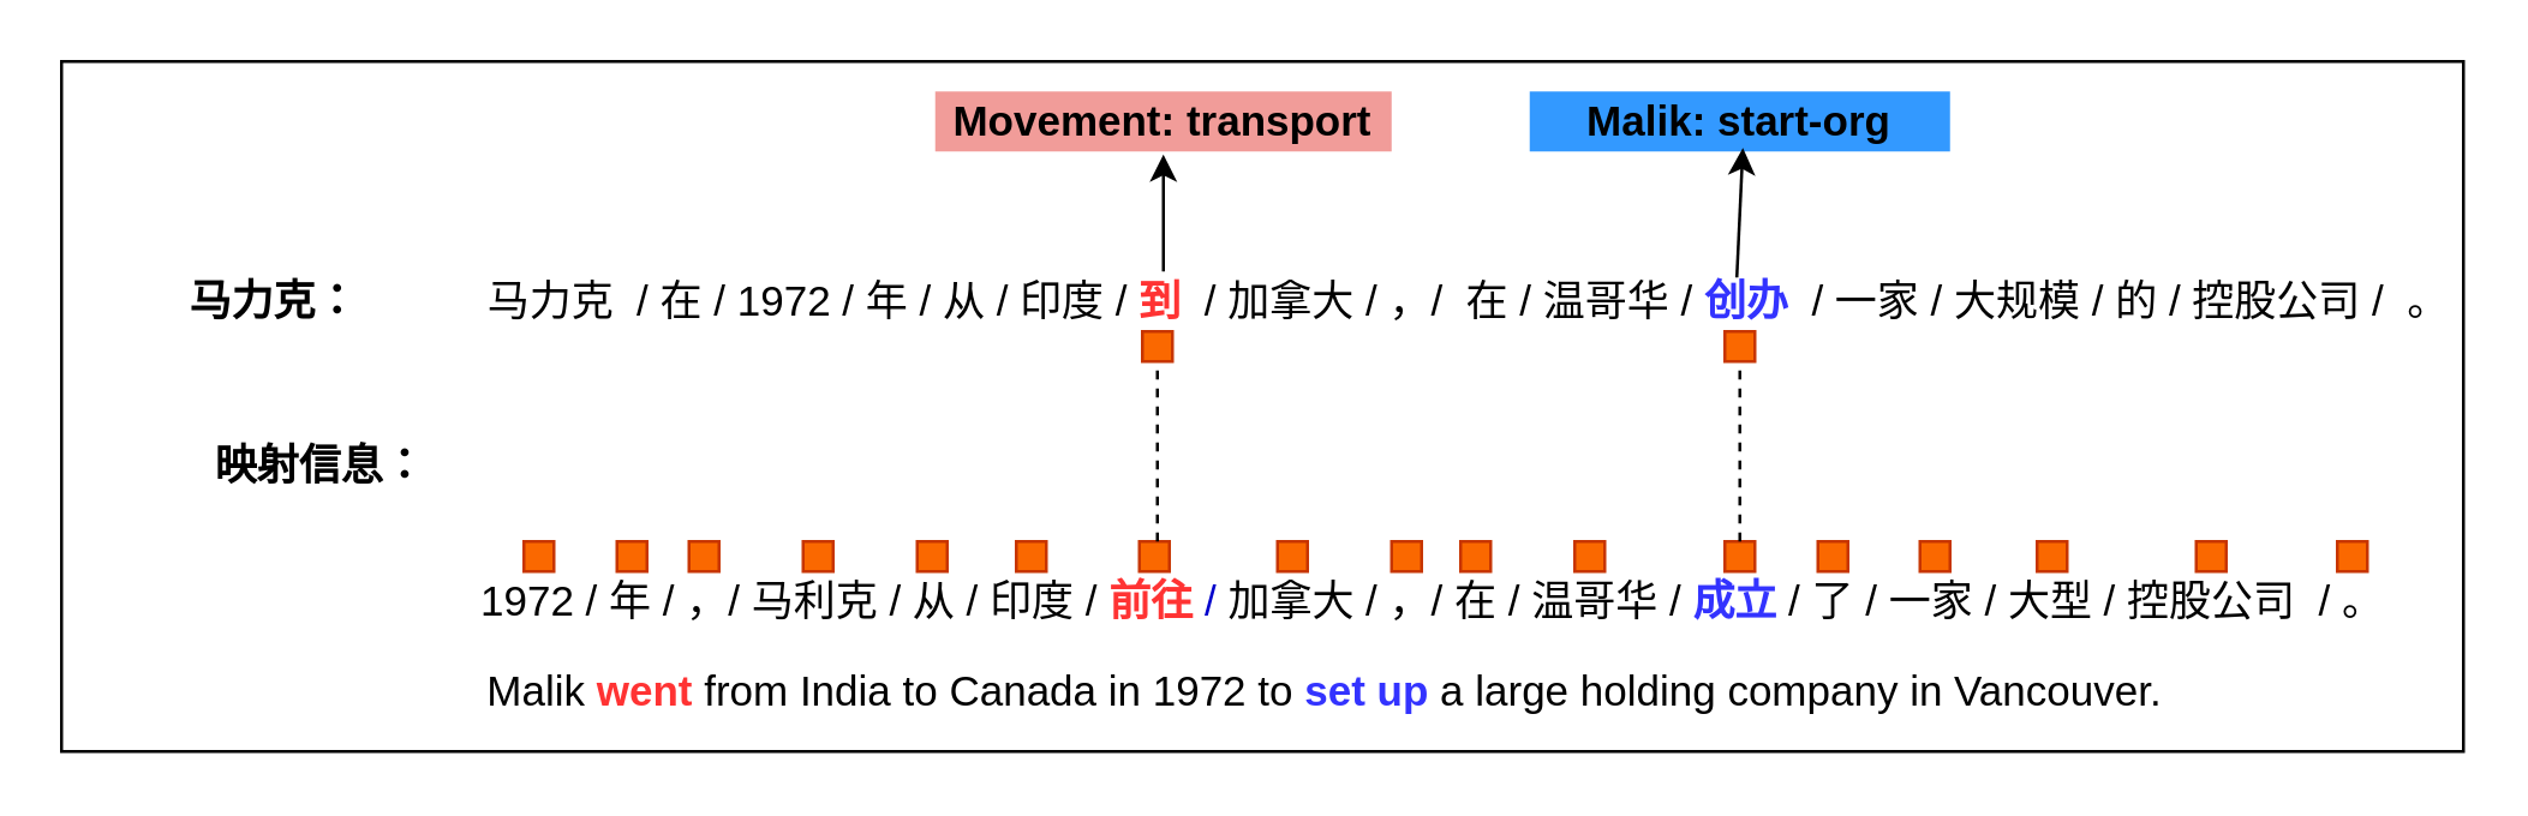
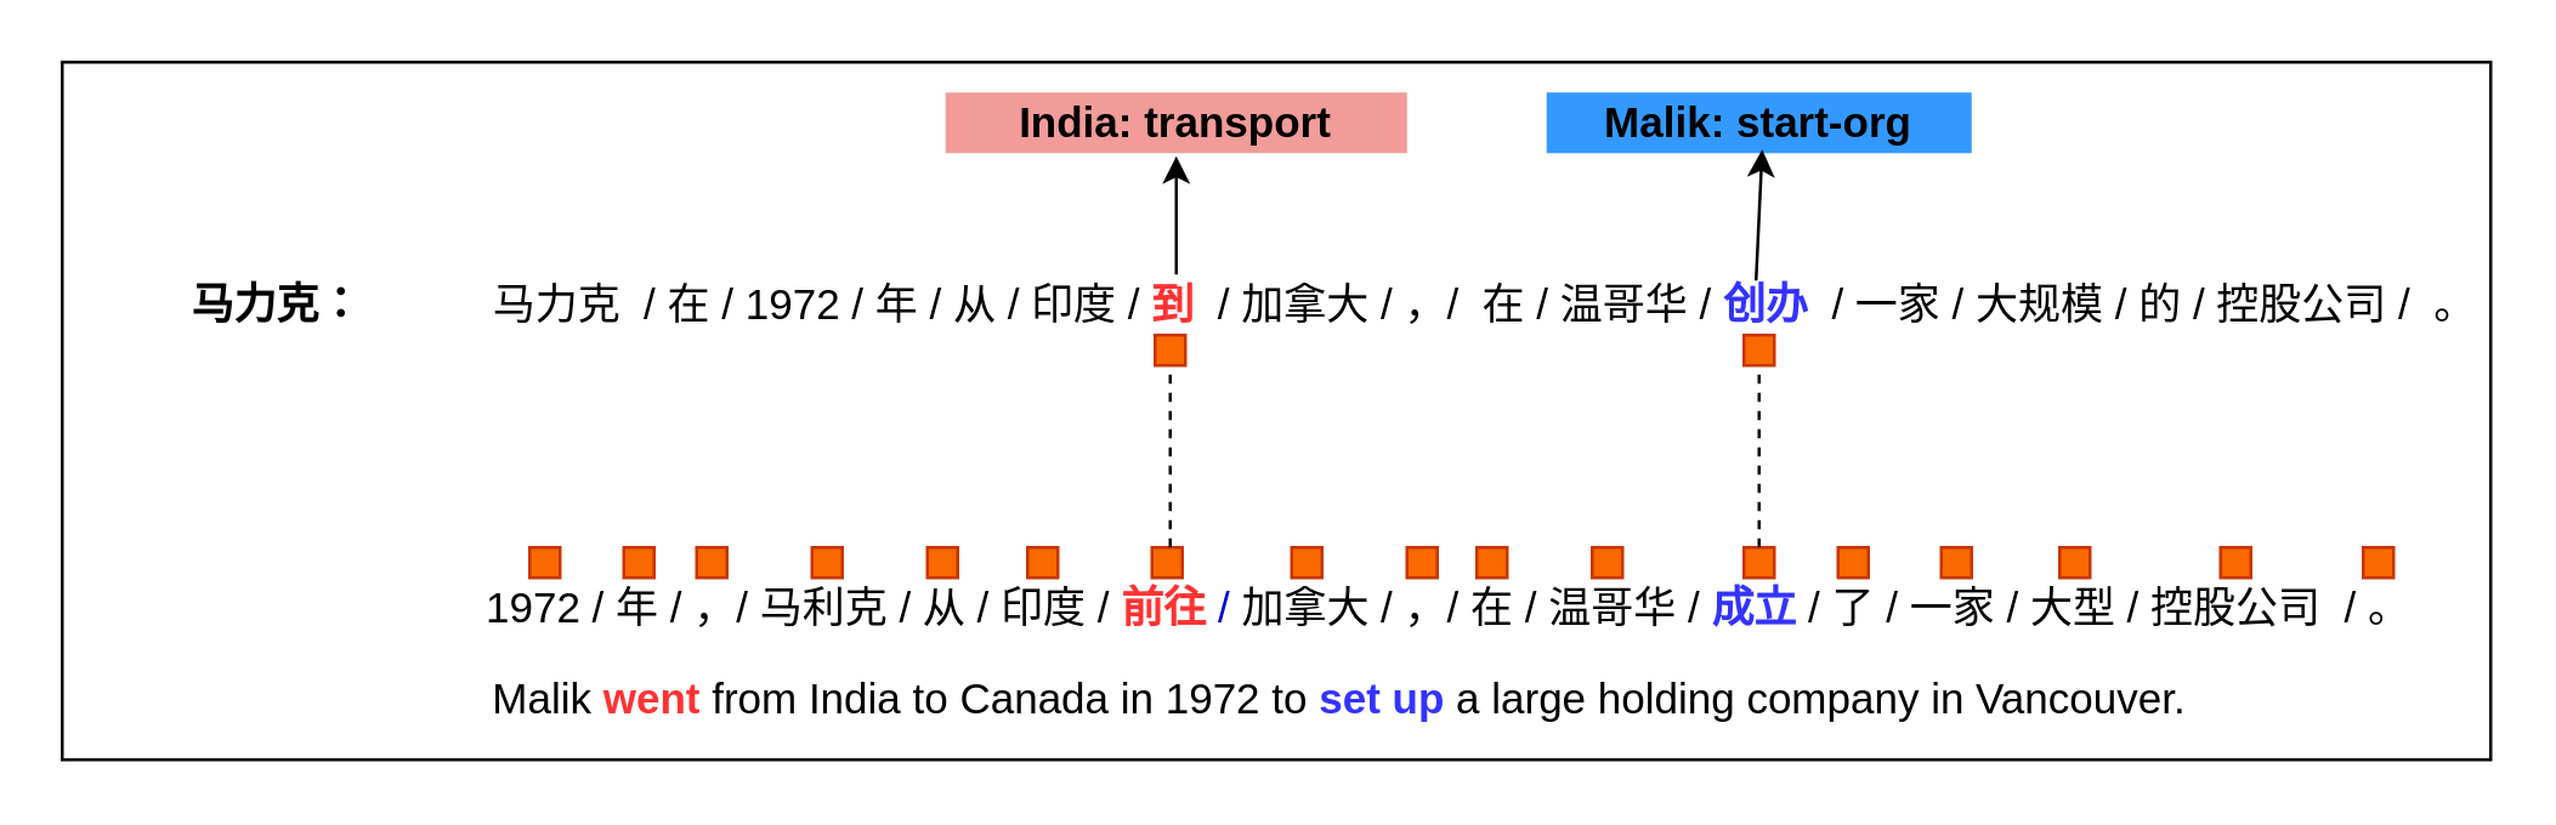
  <mxCell id="0" />
  <mxCell id="1" parent="0" />
  <mxCell id="2" value="" style="rounded=0;whiteSpace=wrap;html=1;" parent="1" vertex="1"><mxGeometry x="20" y="20" width="800" height="230" as="geometry" /></mxCell>
  <mxCell id="3" value="&lt;font style=&quot;font-size: 14px&quot;&gt;马力克&amp;nbsp; / 在 / 1972 / 年 / 从 / 印度 /&amp;nbsp;&lt;b&gt;&lt;font color=&quot;#ff3333&quot;&gt;到&lt;/font&gt;&amp;nbsp;&lt;/b&gt;&amp;nbsp;/ 加拿大 / ，/&amp;nbsp; 在 / 温哥华 /&amp;nbsp;&lt;b&gt;&lt;font color=&quot;#3333ff&quot;&gt;创办&lt;/font&gt;&lt;/b&gt;&lt;font color=&quot;#ff0000&quot;&gt;&amp;nbsp;&amp;nbsp;&lt;/font&gt;/ 一家 / 大规模 / 的 / 控股公司 /&amp;nbsp; 。&lt;/font&gt;" style="text;html=1;strokeColor=none;fillColor=none;align=center;verticalAlign=middle;whiteSpace=wrap;rounded=0;" parent="1" vertex="1"><mxGeometry x="160" y="90" width="658" height="20" as="geometry" /></mxCell>
  <mxCell id="4" value="&lt;font style=&quot;font-size: 14px&quot;&gt;1972 / 年 / ，/ 马利克 / 从 / 印度 /&amp;nbsp;&lt;b&gt;&lt;font color=&quot;#ff3333&quot;&gt;前往&lt;/font&gt;&lt;/b&gt;&lt;font color=&quot;#0000cc&quot;&gt; /&amp;nbsp;&lt;/font&gt;加拿大 / ，/ 在 / 温哥华 /&amp;nbsp;&lt;b&gt;&lt;font color=&quot;#3333ff&quot;&gt;成立&lt;/font&gt;&amp;nbsp;&lt;/b&gt;/ 了 / 一家 / 大型 / 控股公司&amp;nbsp; / 。&lt;/font&gt;" style="text;html=1;strokeColor=none;fillColor=none;align=center;verticalAlign=middle;whiteSpace=wrap;rounded=0;" parent="1" vertex="1"><mxGeometry x="157" y="190" width="640" height="20" as="geometry" /></mxCell>
- <mxCell id="5" value="&lt;b&gt;&lt;font style=&quot;font-size: 14px&quot;&gt;映射信息：&lt;/font&gt;&lt;/b&gt;" style="text;html=1;strokeColor=none;fillColor=none;align=center;verticalAlign=middle;whiteSpace=wrap;rounded=0;" parent="1" vertex="1"><mxGeometry x="70" y="144.5" width="73" height="20" as="geometry" /></mxCell>
  <mxCell id="6" value="&lt;span style=&quot;font-size: 14px&quot;&gt;&lt;b&gt;马力克：&lt;/b&gt;&lt;/span&gt;" style="text;html=1;strokeColor=none;fillColor=none;align=center;verticalAlign=middle;whiteSpace=wrap;rounded=0;" parent="1" vertex="1"><mxGeometry x="41" y="90" width="99.75" height="20" as="geometry" /></mxCell>
  <mxCell id="7" value="&lt;span style=&quot;font-size: 14px&quot;&gt;Malik &lt;b&gt;&lt;font color=&quot;#ff3333&quot;&gt;went&lt;/font&gt;&lt;/b&gt; from India to Canada in 1972 to &lt;b&gt;&lt;font color=&quot;#3333ff&quot;&gt;set up&lt;/font&gt;&lt;/b&gt; a large holding company in Vancouver.&lt;/span&gt;" style="text;html=1;strokeColor=none;fillColor=none;align=center;verticalAlign=middle;whiteSpace=wrap;rounded=0;" parent="1" vertex="1"><mxGeometry x="160" y="220" width="562" height="20" as="geometry" /></mxCell>
- <mxCell id="8" value="&lt;font style=&quot;font-size: 14px&quot;&gt;&lt;b&gt;Movement: transport&lt;/b&gt;&lt;/font&gt;" style="text;html=1;strokeColor=none;fillColor=#F19C99;align=center;verticalAlign=middle;whiteSpace=wrap;rounded=0;" parent="1" vertex="1"><mxGeometry x="311" y="30" width="152" height="20" as="geometry" /></mxCell>
+ <mxCell id="8" value="&lt;font style=&quot;font-size: 14px&quot;&gt;&lt;b&gt;India: transport&lt;/b&gt;&lt;/font&gt;" style="text;html=1;strokeColor=none;fillColor=#F19C99;align=center;verticalAlign=middle;whiteSpace=wrap;rounded=0;" parent="1" vertex="1"><mxGeometry x="311" y="30" width="152" height="20" as="geometry" /></mxCell>
  <mxCell id="9" value="&lt;font style=&quot;font-size: 14px&quot;&gt;&lt;b&gt;Malik: start-org&lt;/b&gt;&lt;/font&gt;" style="text;html=1;strokeColor=none;fillColor=#3399FF;align=center;verticalAlign=middle;whiteSpace=wrap;rounded=0;" parent="1" vertex="1"><mxGeometry x="509" y="30" width="140" height="20" as="geometry" /></mxCell>
  <mxCell id="10" value="" style="endArrow=classic;html=1;entryX=0.5;entryY=1;entryDx=0;entryDy=0;" parent="1" edge="1"><mxGeometry width="50" height="50" relative="1" as="geometry"><mxPoint x="387" y="90" as="sourcePoint" /><mxPoint x="387" y="51" as="targetPoint" /></mxGeometry></mxCell>
  <mxCell id="11" value="" style="endArrow=classic;html=1;entryX=0.5;entryY=1;entryDx=0;entryDy=0;exitX=0.348;exitY=-0.026;exitDx=0;exitDy=0;exitPerimeter=0;" parent="1" edge="1"><mxGeometry width="50" height="50" relative="1" as="geometry"><mxPoint x="577.994" y="92" as="sourcePoint" /><mxPoint x="580.01" y="48.77" as="targetPoint" /></mxGeometry></mxCell>
  <mxCell id="12" value="" style="endArrow=none;dashed=1;html=1;entryX=0.347;entryY=1.056;entryDx=0;entryDy=0;entryPerimeter=0;" parent="1" source="31" target="3" edge="1"><mxGeometry width="50" height="50" relative="1" as="geometry"><mxPoint x="385" y="189" as="sourcePoint" /><mxPoint x="470" y="-10" as="targetPoint" /></mxGeometry></mxCell>
  <mxCell id="13" value="" style="endArrow=none;dashed=1;html=1;entryX=0.634;entryY=1.009;entryDx=0;entryDy=0;entryPerimeter=0;exitX=0;exitY=0.5;exitDx=0;exitDy=0;" parent="1" source="33" target="3" edge="1"><mxGeometry width="50" height="50" relative="1" as="geometry"><mxPoint x="579" y="180" as="sourcePoint" /><mxPoint x="576" y="80" as="targetPoint" /></mxGeometry></mxCell>
  <mxCell id="14" value="" style="rounded=0;whiteSpace=wrap;html=1;direction=south;fillColor=#fa6800;strokeColor=#C73500;fontColor=#ffffff;" parent="1" vertex="1"><mxGeometry x="174" y="180" width="10" height="10" as="geometry" /></mxCell>
  <mxCell id="15" value="" style="rounded=0;whiteSpace=wrap;html=1;direction=south;fillColor=#fa6800;strokeColor=#C73500;fontColor=#ffffff;" parent="1" vertex="1"><mxGeometry x="205" y="180" width="10" height="10" as="geometry" /></mxCell>
  <mxCell id="16" value="" style="rounded=0;whiteSpace=wrap;html=1;direction=south;fillColor=#fa6800;strokeColor=#C73500;fontColor=#ffffff;" parent="1" vertex="1"><mxGeometry x="229" y="180" width="10" height="10" as="geometry" /></mxCell>
  <mxCell id="17" value="" style="rounded=0;whiteSpace=wrap;html=1;direction=south;fillColor=#fa6800;strokeColor=#C73500;fontColor=#ffffff;" parent="1" vertex="1"><mxGeometry x="267" y="180" width="10" height="10" as="geometry" /></mxCell>
  <mxCell id="18" value="" style="rounded=0;whiteSpace=wrap;html=1;direction=south;fillColor=#fa6800;strokeColor=#C73500;fontColor=#ffffff;" parent="1" vertex="1"><mxGeometry x="305" y="180" width="10" height="10" as="geometry" /></mxCell>
  <mxCell id="19" value="" style="rounded=0;whiteSpace=wrap;html=1;direction=south;fillColor=#fa6800;strokeColor=#C73500;fontColor=#ffffff;" parent="1" vertex="1"><mxGeometry x="338" y="180" width="10" height="10" as="geometry" /></mxCell>
  <mxCell id="20" value="" style="rounded=0;whiteSpace=wrap;html=1;direction=south;fillColor=#fa6800;strokeColor=#C73500;fontColor=#ffffff;" parent="1" vertex="1"><mxGeometry x="379" y="180" width="10" height="10" as="geometry" /></mxCell>
  <mxCell id="21" value="" style="rounded=0;whiteSpace=wrap;html=1;direction=south;fillColor=#fa6800;strokeColor=#C73500;fontColor=#ffffff;" parent="1" vertex="1"><mxGeometry x="425" y="180" width="10" height="10" as="geometry" /></mxCell>
  <mxCell id="22" value="" style="rounded=0;whiteSpace=wrap;html=1;direction=south;fillColor=#fa6800;strokeColor=#C73500;fontColor=#ffffff;" parent="1" vertex="1"><mxGeometry x="463" y="180" width="10" height="10" as="geometry" /></mxCell>
  <mxCell id="23" value="" style="rounded=0;whiteSpace=wrap;html=1;direction=south;fillColor=#fa6800;strokeColor=#C73500;fontColor=#ffffff;" parent="1" vertex="1"><mxGeometry x="486" y="180" width="10" height="10" as="geometry" /></mxCell>
  <mxCell id="24" value="" style="rounded=0;whiteSpace=wrap;html=1;direction=south;fillColor=#fa6800;strokeColor=#C73500;fontColor=#ffffff;" parent="1" vertex="1"><mxGeometry x="524" y="180" width="10" height="10" as="geometry" /></mxCell>
  <mxCell id="25" value="" style="rounded=0;whiteSpace=wrap;html=1;direction=south;fillColor=#fa6800;strokeColor=#C73500;fontColor=#ffffff;" parent="1" vertex="1"><mxGeometry x="605" y="180" width="10" height="10" as="geometry" /></mxCell>
  <mxCell id="26" value="" style="rounded=0;whiteSpace=wrap;html=1;direction=south;fillColor=#fa6800;strokeColor=#C73500;fontColor=#ffffff;" parent="1" vertex="1"><mxGeometry x="574" y="180" width="10" height="10" as="geometry" /></mxCell>
  <mxCell id="27" value="" style="rounded=0;whiteSpace=wrap;html=1;direction=south;fillColor=#fa6800;strokeColor=#C73500;fontColor=#ffffff;" parent="1" vertex="1"><mxGeometry x="639" y="180" width="10" height="10" as="geometry" /></mxCell>
  <mxCell id="28" value="" style="rounded=0;whiteSpace=wrap;html=1;direction=south;fillColor=#fa6800;strokeColor=#C73500;fontColor=#ffffff;" parent="1" vertex="1"><mxGeometry x="678" y="180" width="10" height="10" as="geometry" /></mxCell>
  <mxCell id="29" value="" style="rounded=0;whiteSpace=wrap;html=1;direction=south;fillColor=#fa6800;strokeColor=#C73500;fontColor=#ffffff;" parent="1" vertex="1"><mxGeometry x="731" y="180" width="10" height="10" as="geometry" /></mxCell>
  <mxCell id="30" value="" style="rounded=0;whiteSpace=wrap;html=1;direction=south;fillColor=#fa6800;strokeColor=#C73500;fontColor=#ffffff;" parent="1" vertex="1"><mxGeometry x="778" y="180" width="10" height="10" as="geometry" /></mxCell>
  <mxCell id="31" value="" style="rounded=0;whiteSpace=wrap;html=1;direction=south;fillColor=#fa6800;strokeColor=#C73500;fontColor=#ffffff;" parent="1" vertex="1"><mxGeometry x="380" y="110" width="10" height="10" as="geometry" /></mxCell>
  <mxCell id="32" value="" style="endArrow=none;dashed=1;html=1;entryX=1;entryY=0.5;entryDx=0;entryDy=0;" parent="1" target="31" edge="1"><mxGeometry width="50" height="50" relative="1" as="geometry"><mxPoint x="385" y="180" as="sourcePoint" /><mxPoint x="380" y="80" as="targetPoint" /></mxGeometry></mxCell>
  <mxCell id="33" value="" style="rounded=0;whiteSpace=wrap;html=1;direction=south;fillColor=#fa6800;strokeColor=#C73500;fontColor=#ffffff;" parent="1" vertex="1"><mxGeometry x="574" y="110" width="10" height="10" as="geometry" /></mxCell>
  <mxCell id="34" value="" style="endArrow=none;dashed=1;html=1;entryX=1;entryY=0.5;entryDx=0;entryDy=0;exitX=0;exitY=0.5;exitDx=0;exitDy=0;" parent="1" target="33" edge="1"><mxGeometry width="50" height="50" relative="1" as="geometry"><mxPoint x="579" y="180" as="sourcePoint" /><mxPoint x="574.172" y="70.18" as="targetPoint" /></mxGeometry></mxCell>
